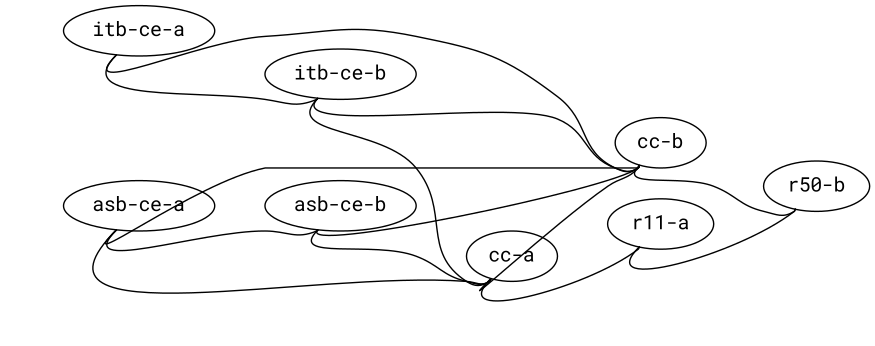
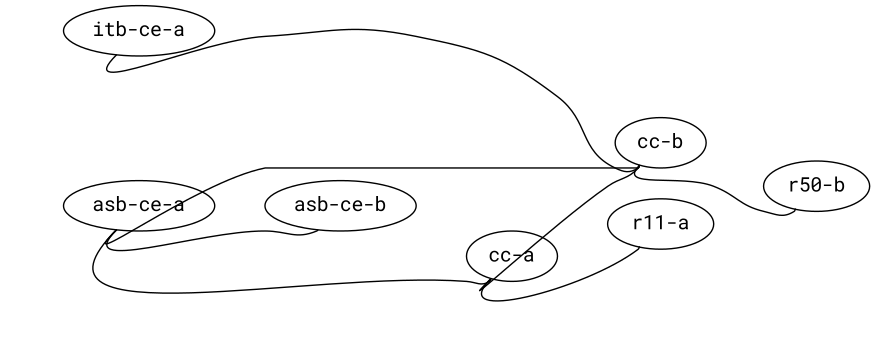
  graph {
    fontname="Roboto Mono"
    rankdir=LR
    node [config="./helper_scripts/extra_switch_config.sh" fontname="Roboto Mono" function=leaf memory=768 os="CumulusCommunity/cumulus-vx" version="3.5.3"]
    edge [fontname="Roboto Mono" headport=swp29 tailport=swp29]
    "itb-ce-a" [mgmt_ip="192.168.200.10"]
-   "itb-ce-b" [mgmt_ip="192.168.200.11"]
    "cc-b" [mgmt_ip="192.168.200.31"]
    "cc-a" [mgmt_ip="192.168.200.30"]
    n5 [label="r11-a" mgmt_ip="192.168.200.40"]
    n6 [label="r50-b" mgmt_ip="192.168.200.41"]
    "asb-ce-a" [mgmt_ip="192.168.200.20"]
    "asb-ce-b" [mgmt_ip="192.168.200.21"]
-   "itb-ce-a" -- "itb-ce-b"
    "itb-ce-a" -- "cc-b" [headport=swp9 tailport=swp32]
-   "itb-ce-b" -- "cc-b" [headport=swp11 tailport=swp32]
-   "itb-ce-b" -- "cc-a" [headport=swp11 tailport=swp31]
    "cc-b" -- n6 [headport=swp54 tailport=swp30]
    "cc-a" -- "cc-b"
    "cc-a" -- n5 [headport=swp54 tailport=swp30]
-   n5 -- n6
    "asb-ce-a" -- "cc-b" [headport=swp13 tailport=swp32]
    "asb-ce-a" -- "cc-a" [headport=swp13 tailport=swp31]
    "asb-ce-a" -- "asb-ce-b"
-   "asb-ce-b" -- "cc-b" [headport=swp15 tailport=swp32]
-   "asb-ce-b" -- "cc-a" [headport=swp15 tailport=swp31]
  }
